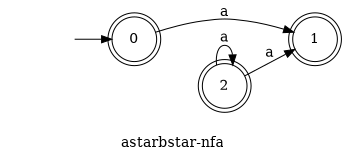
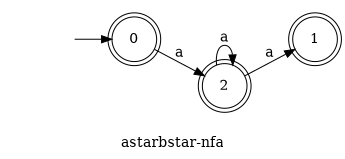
  digraph {
    label="astarbstar-nfa"
    rankdir=LR
    node [shape=doublecircle]
    0
    1
    2
    __I__ [shape=circle style=invis width=0]
-   0 -> 1 [label=a]
+   0 -> 2 [label=a]
    2 -> 1 [label=a]
    2 -> 2 [label=a]
    __I__ -> 0
  }
